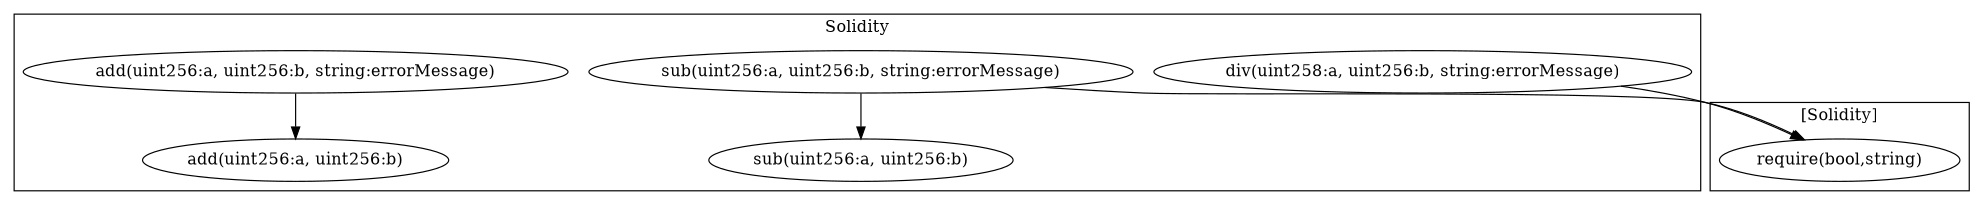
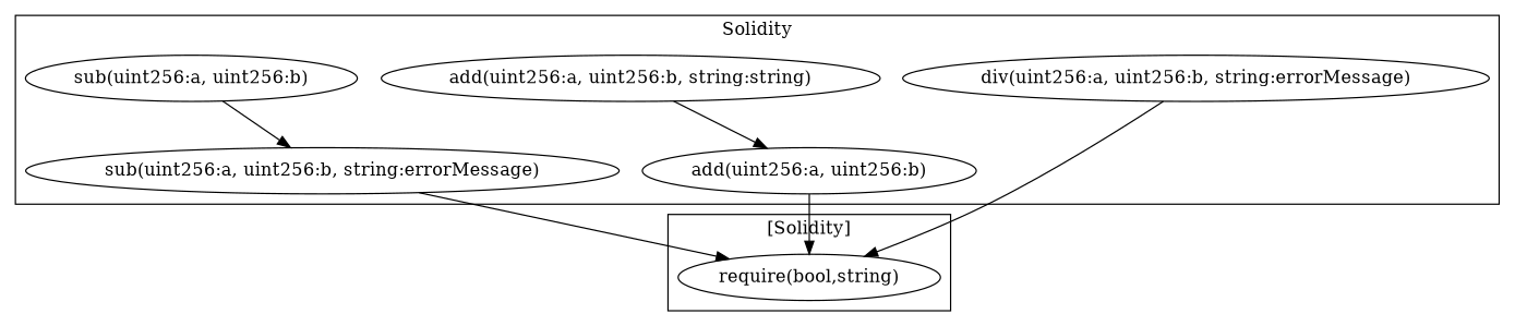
  strict digraph {
-   n1 [label="add(uint256:a, uint256:b, string:errorMessage)"]
+   n1 [label="add(uint256:a, uint256:b, string:string)"]
    n2 [label="add(uint256:a, uint256:b)"]
    n3 [label="sub(uint256:a, uint256:b)"]
    n4 [label="sub(uint256:a, uint256:b, string:errorMessage)"]
-   n5 [label="div(uint258:a, uint256:b, string:errorMessage)"]
+   n5 [label="div(uint256:a, uint256:b, string:errorMessage)"]
    "require(bool,string)"
    subgraph cluster_1 {
      label=Solidity
      n1
      n2
      n3
      n4
      n5
    }
    subgraph cluster_2 {
      label="[Solidity]"
      "require(bool,string)"
    }
    n1 -> n2
-   n4 -> n3
+   n2 -> "require(bool,string)"
+   n3 -> n4
    n4 -> "require(bool,string)"
    n5 -> "require(bool,string)"
  }
